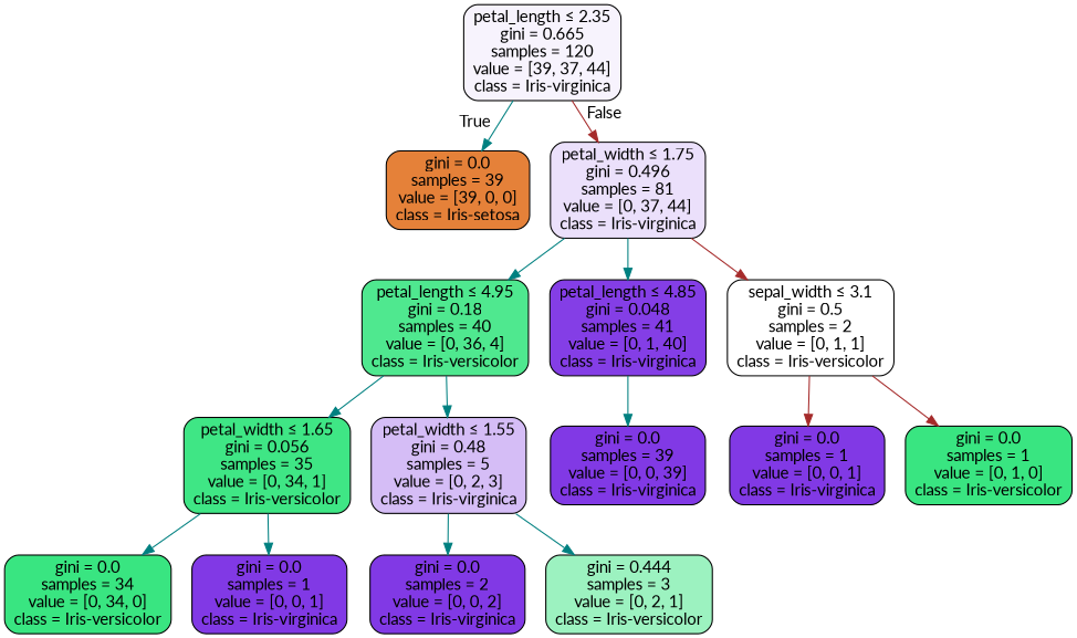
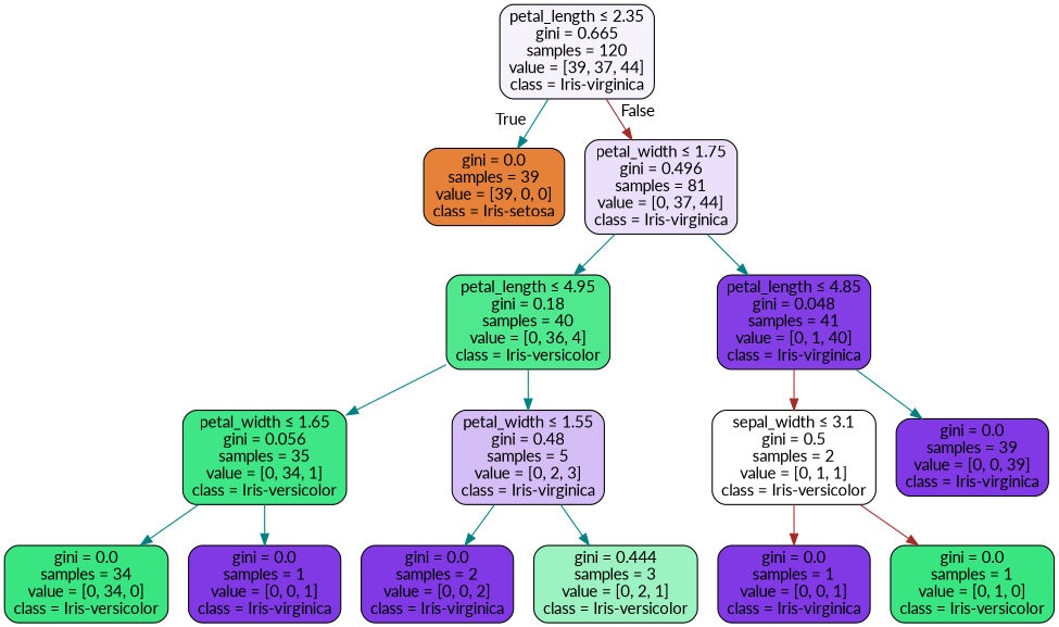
  digraph {
    fontname=Lato
    node [color=black fillcolor="#8139e5" fontname=Lato shape=box style="filled, rounded"]
    edge [color=teal fontname=Lato]
    n1 [fillcolor="#f7f3fd" label=<petal_length &le; 2.35<br/>gini = 0.665<br/>samples = 120<br/>value = [39, 37, 44]<br/>class = Iris-virginica>]
    n2 [fillcolor="#e58139" label=<gini = 0.0<br/>samples = 39<br/>value = [39, 0, 0]<br/>class = Iris-setosa>]
    n3 [fillcolor="#ebe0fb" label=<petal_width &le; 1.75<br/>gini = 0.496<br/>samples = 81<br/>value = [0, 37, 44]<br/>class = Iris-virginica>]
    n4 [fillcolor="#4fe88f" label=<petal_length &le; 4.95<br/>gini = 0.18<br/>samples = 40<br/>value = [0, 36, 4]<br/>class = Iris-versicolor>]
    n5 [fillcolor="#843ee6" label=<petal_length &le; 4.85<br/>gini = 0.048<br/>samples = 41<br/>value = [0, 1, 40]<br/>class = Iris-virginica>]
    n6 [fillcolor="#3fe685" label=<petal_width &le; 1.65<br/>gini = 0.056<br/>samples = 35<br/>value = [0, 34, 1]<br/>class = Iris-versicolor>]
    n7 [fillcolor="#d5bdf6" label=<petal_width &le; 1.55<br/>gini = 0.48<br/>samples = 5<br/>value = [0, 2, 3]<br/>class = Iris-virginica>]
    n8 [fillcolor="#ffffff" label=<sepal_width &le; 3.1<br/>gini = 0.5<br/>samples = 2<br/>value = [0, 1, 1]<br/>class = Iris-versicolor>]
    n9 [label=<gini = 0.0<br/>samples = 39<br/>value = [0, 0, 39]<br/>class = Iris-virginica>]
    n10 [fillcolor="#39e581" label=<gini = 0.0<br/>samples = 34<br/>value = [0, 34, 0]<br/>class = Iris-versicolor>]
    n11 [label=<gini = 0.0<br/>samples = 1<br/>value = [0, 0, 1]<br/>class = Iris-virginica>]
    n12 [label=<gini = 0.0<br/>samples = 2<br/>value = [0, 0, 2]<br/>class = Iris-virginica>]
    n13 [fillcolor="#9cf2c0" label=<gini = 0.444<br/>samples = 3<br/>value = [0, 2, 1]<br/>class = Iris-versicolor>]
    n14 [label=<gini = 0.0<br/>samples = 1<br/>value = [0, 0, 1]<br/>class = Iris-virginica>]
    n15 [fillcolor="#39e581" label=<gini = 0.0<br/>samples = 1<br/>value = [0, 1, 0]<br/>class = Iris-versicolor>]
    n1 -> n2 [headlabel=True labelangle=45 labeldistance=2.5]
    n1 -> n3 [color=brown headlabel=False labelangle=-45 labeldistance=2.5]
    n3 -> n4
    n3 -> n5
    n4 -> n6
    n4 -> n7
-   n3 -> n8 [color=brown]
+   n5 -> n8 [color=brown]
    n5 -> n9
    n6 -> n10
    n6 -> n11
    n7 -> n12
    n7 -> n13
    n8 -> n14 [color=brown]
    n8 -> n15 [color=brown]
  }
